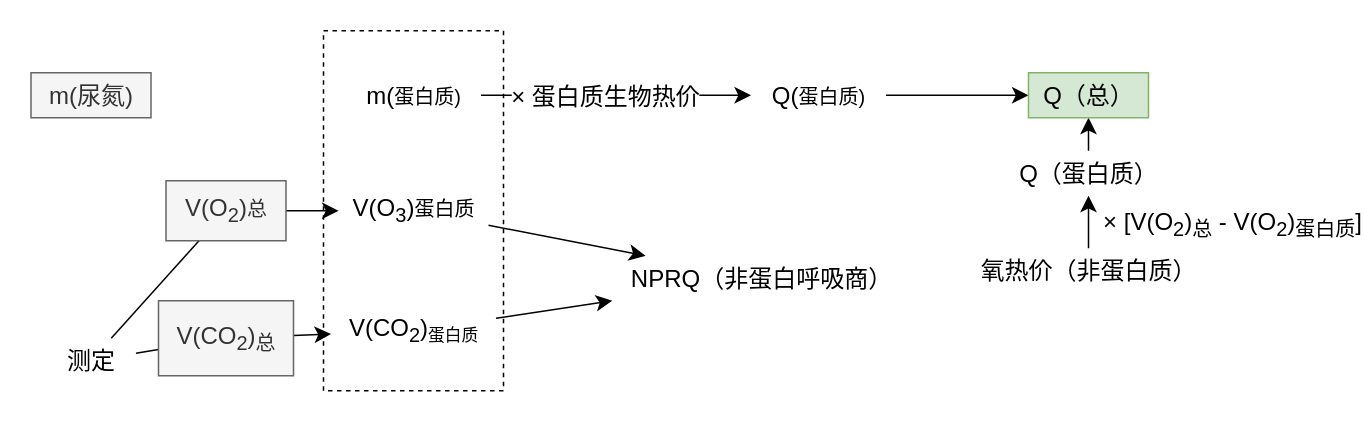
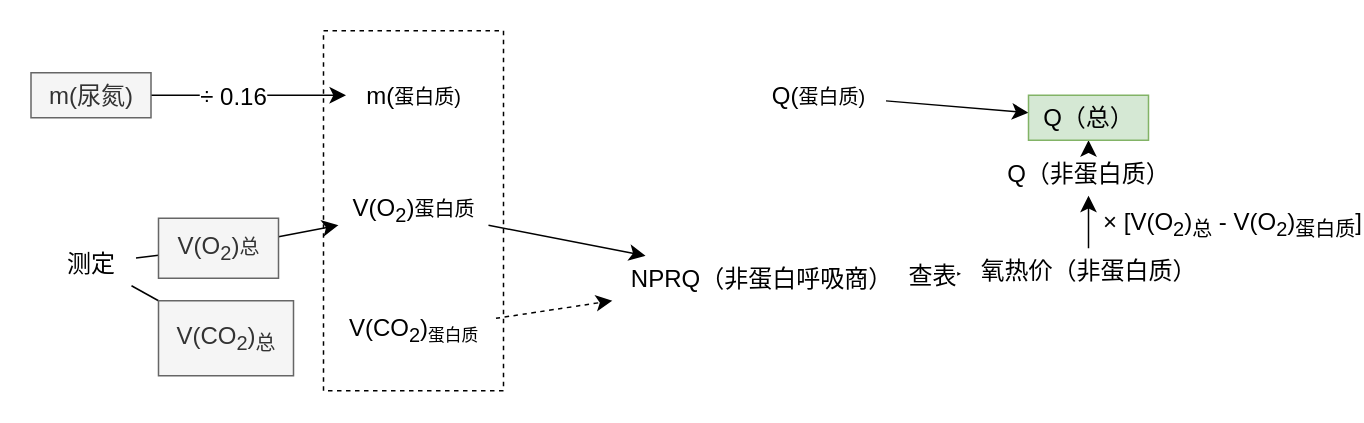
  <mxCell id="0" />
  <mxCell id="1" parent="0" />
+ <mxCell id="2" value="" style="edgeStyle=none;curved=1;rounded=0;orthogonalLoop=1;jettySize=auto;html=1;fontSize=12;startSize=8;endSize=8;" edge="1" parent="1" source="4" target="7"><mxGeometry relative="1" as="geometry" /></mxCell>
+ <mxCell id="3" value="÷ 0.16" style="edgeLabel;html=1;align=center;verticalAlign=middle;resizable=0;points=[];fontSize=16;" vertex="1" connectable="0" parent="2"><mxGeometry x="-0.188" y="1" relative="1" as="geometry"><mxPoint x="1" y="1" as="offset" /></mxGeometry></mxCell>
  <mxCell id="4" value="m(尿氮)" style="text;html=1;align=center;verticalAlign=middle;resizable=0;points=[];autosize=1;strokeColor=#666666;fillColor=#f5f5f5;fontSize=16;fontColor=#333333;" vertex="1" parent="1"><mxGeometry x="20" y="48" width="80" height="30" as="geometry" /></mxCell>
- <mxCell id="5" value="" style="edgeStyle=none;curved=1;rounded=0;orthogonalLoop=1;jettySize=auto;html=1;fontSize=12;startSize=8;endSize=8;" edge="1" parent="1" source="7" target="9"><mxGeometry relative="1" as="geometry" /></mxCell>
- <mxCell id="6" value="× 蛋白质生物热价" style="edgeLabel;html=1;align=center;verticalAlign=middle;resizable=0;points=[];fontSize=16;" vertex="1" connectable="0" parent="5"><mxGeometry x="-0.222" relative="1" as="geometry"><mxPoint x="12" as="offset" /></mxGeometry></mxCell>
  <mxCell id="7" value="m(&lt;span style=&quot;font-size: 13.333px;&quot;&gt;蛋白质)&lt;/span&gt;" style="text;html=1;align=center;verticalAlign=middle;resizable=0;points=[];autosize=1;strokeColor=none;fillColor=none;fontSize=16;" vertex="1" parent="1"><mxGeometry x="230" y="48" width="90" height="30" as="geometry" /></mxCell>
  <mxCell id="8" style="edgeStyle=none;curved=1;rounded=0;orthogonalLoop=1;jettySize=auto;html=1;fontSize=12;startSize=8;endSize=8;" edge="1" parent="1" source="9" target="30"><mxGeometry relative="1" as="geometry" /></mxCell>
  <mxCell id="9" value="&lt;span style=&quot;font-size: 16px;&quot;&gt;Q(&lt;/span&gt;&lt;span style=&quot;font-size: 13.333px;&quot;&gt;蛋白质)&lt;/span&gt;" style="text;html=1;align=center;verticalAlign=middle;resizable=0;points=[];autosize=1;strokeColor=none;fillColor=none;fontSize=16;" vertex="1" parent="1"><mxGeometry x="500" y="48" width="90" height="30" as="geometry" /></mxCell>
  <mxCell id="10" value="" style="edgeStyle=none;curved=1;rounded=0;orthogonalLoop=1;jettySize=auto;html=1;fontSize=12;startSize=8;endSize=8;endArrow=none;endFill=0;" edge="1" parent="1" source="12" target="14"><mxGeometry relative="1" as="geometry" /></mxCell>
  <mxCell id="11" style="edgeStyle=none;curved=1;rounded=0;orthogonalLoop=1;jettySize=auto;html=1;fontSize=12;startSize=8;endSize=8;endArrow=none;endFill=0;" edge="1" parent="1" source="12" target="16"><mxGeometry relative="1" as="geometry"><mxPoint y="250" as="targetPoint" x="220" /></mxGeometry></mxCell>
- <mxCell id="12" value="测定" style="text;html=1;align=center;verticalAlign=middle;resizable=0;points=[];autosize=1;strokeColor=none;fillColor=none;fontSize=16;" vertex="1" parent="1"><mxGeometry x="30" y="225" width="60" height="30" as="geometry" /></mxCell>
+ <mxCell id="12" value="测定" style="text;html=1;align=center;verticalAlign=middle;resizable=0;points=[];autosize=1;strokeColor=none;fillColor=none;fontSize=16;" vertex="1" parent="1"><mxGeometry x="30" y="160" width="60" height="30" as="geometry" /></mxCell>
  <mxCell id="13" style="edgeStyle=none;curved=1;rounded=0;orthogonalLoop=1;jettySize=auto;html=1;fontSize=12;startSize=8;endSize=8;" edge="1" parent="1" source="14" target="19"><mxGeometry relative="1" as="geometry" /></mxCell>
- <mxCell id="14" value="V(O&lt;sub&gt;2&lt;/sub&gt;)&lt;span style=&quot;font-size: 13.333px;&quot;&gt;总&lt;/span&gt;" style="text;html=1;align=center;verticalAlign=middle;resizable=0;points=[];autosize=1;strokeColor=#666666;fillColor=#f5f5f5;fontSize=16;fontColor=#333333;" vertex="1" parent="1"><mxGeometry x="110" y="120" width="80" height="40" as="geometry" /></mxCell>
- <mxCell id="15" style="edgeStyle=none;curved=1;rounded=0;orthogonalLoop=1;jettySize=auto;html=1;fontSize=12;startSize=8;endSize=8;" edge="1" parent="1" source="16" target="21"><mxGeometry relative="1" as="geometry" /></mxCell>
+ <mxCell id="14" value="V(O&lt;sub&gt;2&lt;/sub&gt;)&lt;span style=&quot;font-size: 13.333px;&quot;&gt;总&lt;/span&gt;" style="text;html=1;align=center;verticalAlign=middle;resizable=0;points=[];autosize=1;strokeColor=#666666;fillColor=#f5f5f5;fontSize=16;fontColor=#333333;" vertex="1" parent="1"><mxGeometry x="105" y="145" width="80" height="40" as="geometry" /></mxCell>
  <mxCell id="16" value="V(CO&lt;sub&gt;2&lt;/sub&gt;)&lt;sub&gt;总&lt;/sub&gt;" style="text;html=1;align=center;verticalAlign=middle;resizable=0;points=[];autosize=1;strokeColor=#666666;fillColor=#f5f5f5;fontSize=16;fontColor=#333333;" vertex="1" parent="1"><mxGeometry x="105" y="200" width="90" height="50" as="geometry" /></mxCell>
  <mxCell id="17" value="" style="rounded=0;whiteSpace=wrap;html=1;fontSize=16;fillColor=none;dashed=1;" vertex="1" parent="1"><mxGeometry x="215" y="20" width="120" height="240" as="geometry" /></mxCell>
  <mxCell id="18" style="edgeStyle=none;curved=1;rounded=0;orthogonalLoop=1;jettySize=auto;html=1;fontSize=12;startSize=8;endSize=8;" edge="1" parent="1" source="19" target="24"><mxGeometry relative="1" as="geometry"><mxPoint x="390" y="180" as="targetPoint" /></mxGeometry></mxCell>
- <mxCell id="19" value="V(O&lt;sub&gt;3&lt;/sub&gt;)&lt;span style=&quot;font-size: 13.333px;&quot;&gt;蛋白质&lt;/span&gt;" style="text;html=1;align=center;verticalAlign=middle;resizable=0;points=[];autosize=1;strokeColor=none;fillColor=none;fontSize=16;" vertex="1" parent="1"><mxGeometry x="225" y="120" width="100" height="40" as="geometry" /></mxCell>
- <mxCell id="20" style="edgeStyle=none;curved=1;rounded=0;orthogonalLoop=1;jettySize=auto;html=1;fontSize=12;startSize=8;endSize=8;" edge="1" parent="1" source="21" target="24"><mxGeometry relative="1" as="geometry"><mxPoint x="390" y="200" as="targetPoint" /></mxGeometry></mxCell>
+ <mxCell id="19" value="V(O&lt;sub&gt;2&lt;/sub&gt;)&lt;span style=&quot;font-size: 13.333px;&quot;&gt;蛋白质&lt;/span&gt;" style="text;html=1;align=center;verticalAlign=middle;resizable=0;points=[];autosize=1;strokeColor=none;fillColor=none;fontSize=16;" vertex="1" parent="1"><mxGeometry x="225" y="120" width="100" height="40" as="geometry" /></mxCell>
+ <mxCell id="20" style="edgeStyle=none;curved=1;rounded=0;orthogonalLoop=1;jettySize=auto;html=1;fontSize=12;startSize=8;endSize=8;dashed=1;" edge="1" parent="1" source="21" target="24"><mxGeometry relative="1" as="geometry"><mxPoint x="390" y="200" as="targetPoint" /></mxGeometry></mxCell>
  <mxCell id="21" value="V(CO&lt;sub&gt;2&lt;/sub&gt;)&lt;span style=&quot;font-size: 13.333px;&quot;&gt;&lt;sub&gt;蛋白质&lt;/sub&gt;&lt;/span&gt;" style="text;html=1;align=center;verticalAlign=middle;resizable=0;points=[];autosize=1;strokeColor=none;fillColor=none;fontSize=16;" vertex="1" parent="1"><mxGeometry y="200" width="110" height="40" as="geometry" x="220" /></mxCell>
+ <mxCell id="22" style="edgeStyle=none;curved=1;rounded=0;orthogonalLoop=1;jettySize=auto;html=1;fontSize=12;startSize=8;endSize=8;" edge="1" parent="1" source="24" target="27"><mxGeometry relative="1" as="geometry"><mxPoint x="697" y="180" as="targetPoint" /></mxGeometry></mxCell>
+ <mxCell id="23" value="查表" style="edgeLabel;html=1;align=center;verticalAlign=middle;resizable=0;points=[];fontSize=16;" vertex="1" connectable="0" parent="22"><mxGeometry x="-0.3" relative="1" as="geometry"><mxPoint x="2" as="offset" /></mxGeometry></mxCell>
  <mxCell id="24" value="NPRQ（非蛋白呼吸商）" style="text;html=1;align=center;verticalAlign=middle;resizable=0;points=[];autosize=1;strokeColor=none;fillColor=none;fontSize=16;" vertex="1" parent="1"><mxGeometry x="407" y="170" width="200" height="30" as="geometry" /></mxCell>
  <mxCell id="25" value="" style="edgeStyle=none;curved=1;rounded=0;orthogonalLoop=1;jettySize=auto;html=1;fontSize=12;startSize=8;endSize=8;" edge="1" parent="1" source="27" target="29"><mxGeometry relative="1" as="geometry" /></mxCell>
  <mxCell id="26" value="× [V(O&lt;sub&gt;2&lt;/sub&gt;)&lt;sub&gt;总&lt;/sub&gt;&amp;nbsp;- V(O&lt;sub&gt;2&lt;/sub&gt;)&lt;sub&gt;蛋白质&lt;/sub&gt;]" style="edgeLabel;html=1;align=center;verticalAlign=middle;resizable=0;points=[];fontSize=16;" vertex="1" connectable="0" parent="25"><mxGeometry x="-0.023" y="2" relative="1" as="geometry"><mxPoint x="97" as="offset" /></mxGeometry></mxCell>
  <mxCell id="27" value="氧热价（非蛋白质）" style="text;html=1;align=center;verticalAlign=middle;resizable=0;points=[];autosize=1;strokeColor=none;fillColor=none;fontSize=16;" vertex="1" parent="1"><mxGeometry x="640" y="165" width="170" height="30" as="geometry" /></mxCell>
  <mxCell id="28" style="edgeStyle=none;curved=1;rounded=0;orthogonalLoop=1;jettySize=auto;html=1;fontSize=12;startSize=8;endSize=8;" edge="1" parent="1" source="29" target="30"><mxGeometry relative="1" as="geometry" /></mxCell>
- <mxCell id="29" value="Q（蛋白质）" style="text;html=1;align=center;verticalAlign=middle;resizable=0;points=[];autosize=1;strokeColor=none;fillColor=none;fontSize=16;" vertex="1" parent="1"><mxGeometry x="660" y="100" width="130" height="30" as="geometry" /></mxCell>
- <mxCell id="30" value="Q（总）" style="text;html=1;align=center;verticalAlign=middle;resizable=0;points=[];autosize=1;strokeColor=#82b366;fillColor=#d5e8d4;fontSize=16;" vertex="1" parent="1"><mxGeometry x="685" y="48" width="80" height="30" as="geometry" /></mxCell>
+ <mxCell id="29" value="Q（非蛋白质）" style="text;html=1;align=center;verticalAlign=middle;resizable=0;points=[];autosize=1;strokeColor=none;fillColor=none;fontSize=16;" vertex="1" parent="1"><mxGeometry x="660" y="100" width="130" height="30" as="geometry" /></mxCell>
+ <mxCell id="30" value="Q（总）" style="text;html=1;align=center;verticalAlign=middle;resizable=0;points=[];autosize=1;strokeColor=#82b366;fillColor=#d5e8d4;fontSize=16;" vertex="1" parent="1"><mxGeometry x="685" y="63" width="80" height="30" as="geometry" /></mxCell>
